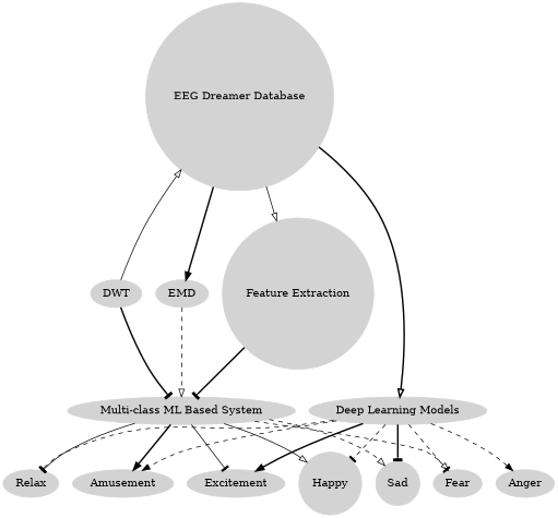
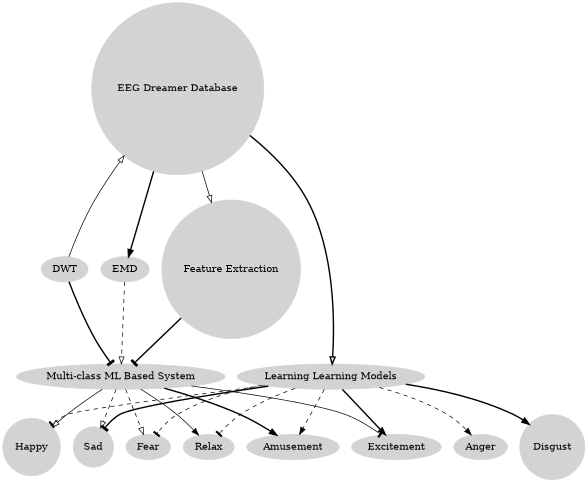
  digraph {
    rankdir=TB
    node [color=lightgrey shape=ellipse style=filled]
    edge [arrowhead=tee style=bold]
    n1 [label="EEG Dreamer Database" shape=circle]
    n2 [label=DWT]
    n3 [label=EMD]
    n4 [label="Feature Extraction" shape=circle]
    n5 [label="Multi-class ML Based System"]
-   n6 [label="Deep Learning Models"]
+   n6 [label="Learning Learning Models"]
    n7 [label=Happy shape=circle]
    n8 [label=Sad shape=circle]
    n9 [label=Anger]
    n10 [label=Fear]
+   n11 [label=Disgust shape=circle]
    n12 [label=Relax]
    n13 [label=Amusement]
    n14 [label=Excitement]
    subgraph sub_1 {
      rank=same
      n1
    }
    subgraph sub_2 {
      rank=same
      n2
      n3
      n4
    }
    subgraph sub_3 {
      rank=same
      n5
      n6
    }
    subgraph sub_4 {
      rank=same
      n7
      n8
      n9
      n10
+     n11
      n12
      n13
      n14
    }
    n1 -> n3 [arrowhead=normal]
    n1 -> n4 [arrowhead=onormal style=solid]
    n1 -> n6 [arrowhead=onormal]
    n2 -> n1 [arrowhead=onormal style=solid]
    n2 -> n5
    n3 -> n5 [arrowhead=onormal style=dashed]
    n4 -> n5
    n5 -> n7 [arrowhead=onormal style=solid]
    n5 -> n8 [arrowhead=onormal style=dashed]
    n5 -> n10 [arrowhead=onormal style=dashed]
-   n5 -> n12 [style=solid]
+   n5 -> n12 [arrowhead=normal style=solid]
    n5 -> n13 [arrowhead=normal]
    n5 -> n14 [style=solid]
    n6 -> n7 [style=dashed]
    n6 -> n8
    n6 -> n9 [arrowhead=normal style=dashed]
    n6 -> n10 [style=dashed]
+   n6 -> n11 [arrowhead=normal]
    n6 -> n12 [style=dashed]
    n6 -> n13 [arrowhead=normal style=dashed]
    n6 -> n14 [arrowhead=normal]
  }
